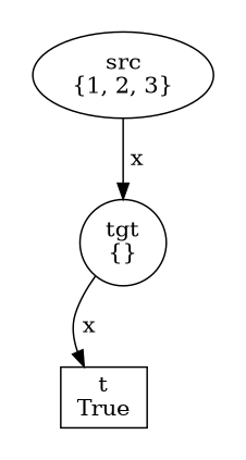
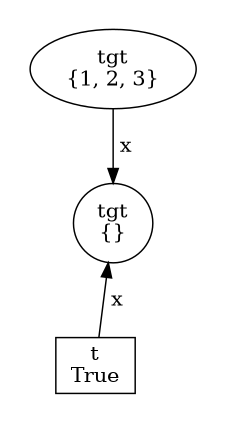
  digraph {
    splines=true
    node [fillcolor="#FFFFFF" fontcolor="#000000" shape=ellipse style=filled]
    edge [arrowhead=normal style=solid]
-   n1 [label="src\n{1, 2, 3}"]
+   n1 [label="tgt\n{1, 2, 3}"]
    n2 [label="t\nTrue" shape=rectangle]
    n3 [label="tgt\n{}"]
    subgraph cluster_1 {
      style=invis
      n1
      n2
      n3
    }
    n1 -> n3 [label=" x "]
-   n3 -> n2 [label=" x "]
+   n2 -> n3 [label=" x "]
  }
